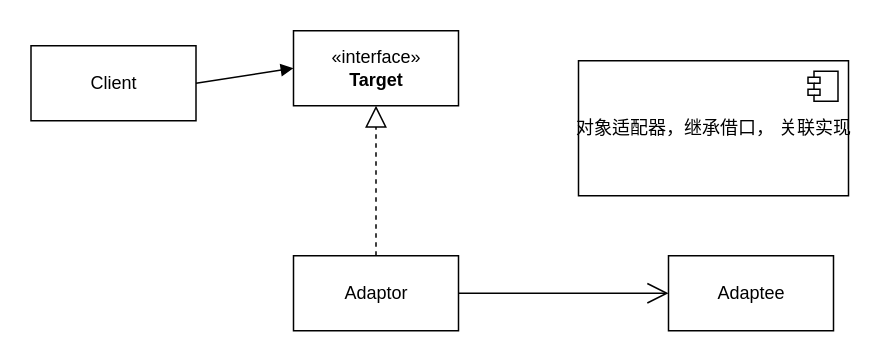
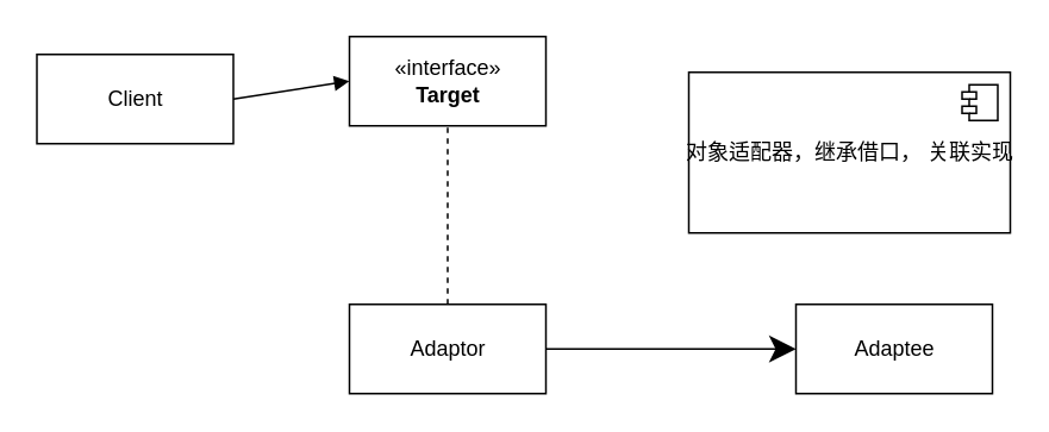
  <mxCell id="0" />
  <mxCell id="1" parent="0" />
  <mxCell id="2" value="Adaptor" style="html=1;" parent="1" vertex="1"><mxGeometry x="195" y="170" width="110" height="50" as="geometry" /></mxCell>
  <mxCell id="3" value="Adaptee" style="html=1;" parent="1" vertex="1"><mxGeometry x="445" y="170" width="110" height="50" as="geometry" /></mxCell>
  <mxCell id="4" value="«interface»&lt;br&gt;&lt;b&gt;Target&lt;/b&gt;" style="html=1;" parent="1" vertex="1"><mxGeometry x="195" y="20" width="110" height="50" as="geometry" /></mxCell>
  <mxCell id="5" value="Client" style="html=1;" parent="1" vertex="1"><mxGeometry x="20" y="30" width="110" height="50" as="geometry" /></mxCell>
  <mxCell id="6" value="" style="html=1;verticalAlign=bottom;endArrow=block;exitX=1;exitY=0.5;exitDx=0;exitDy=0;entryX=0;entryY=0.5;entryDx=0;entryDy=0;" parent="1" source="5" target="4" edge="1"><mxGeometry width="80" relative="1" as="geometry"><mxPoint x="15" y="330" as="sourcePoint" /><mxPoint x="95" y="330" as="targetPoint" /></mxGeometry></mxCell>
- <mxCell id="7" value="" style="endArrow=block;dashed=1;endFill=0;endSize=12;html=1;entryX=0.5;entryY=1;entryDx=0;entryDy=0;exitX=0.5;exitY=0;exitDx=0;exitDy=0;" parent="1" source="2" target="4" edge="1"><mxGeometry width="160" relative="1" as="geometry"><mxPoint x="15" y="330" as="sourcePoint" /><mxPoint x="175" y="330" as="targetPoint" /></mxGeometry></mxCell>
- <mxCell id="8" value="" style="endArrow=open;endFill=1;endSize=12;html=1;entryX=0;entryY=0.5;entryDx=0;entryDy=0;exitX=1;exitY=0.5;exitDx=0;exitDy=0;" parent="1" source="2" target="3" edge="1"><mxGeometry width="160" relative="1" as="geometry"><mxPoint x="95" y="310" as="sourcePoint" /><mxPoint x="255" y="310" as="targetPoint" /></mxGeometry></mxCell>
+ <mxCell id="7" value="" style="endArrow=none;dashed=1;endFill=0;endSize=12;html=1;entryX=0.5;entryY=1;entryDx=0;entryDy=0;exitX=0.5;exitY=0;exitDx=0;exitDy=0;" parent="1" source="2" target="4" edge="1"><mxGeometry width="160" relative="1" as="geometry"><mxPoint x="15" y="330" as="sourcePoint" /><mxPoint x="175" y="330" as="targetPoint" /></mxGeometry></mxCell>
+ <mxCell id="8" value="" style="endArrow=classic;endFill=1;endSize=12;html=1;entryX=0;entryY=0.5;entryDx=0;entryDy=0;exitX=1;exitY=0.5;exitDx=0;exitDy=0;" parent="1" source="2" target="3" edge="1"><mxGeometry width="160" relative="1" as="geometry"><mxPoint x="95" y="310" as="sourcePoint" /><mxPoint x="255" y="310" as="targetPoint" /></mxGeometry></mxCell>
  <mxCell id="9" value="对象适配器，继承借口， 关联实现" style="html=1;" parent="1" vertex="1"><mxGeometry x="385" y="40" width="180" height="90" as="geometry" /></mxCell>
  <mxCell id="10" value="" style="shape=component;jettyWidth=8;jettyHeight=4;" parent="9" vertex="1"><mxGeometry x="1" width="20" height="20" relative="1" as="geometry"><mxPoint x="-27" y="7" as="offset" /></mxGeometry></mxCell>
